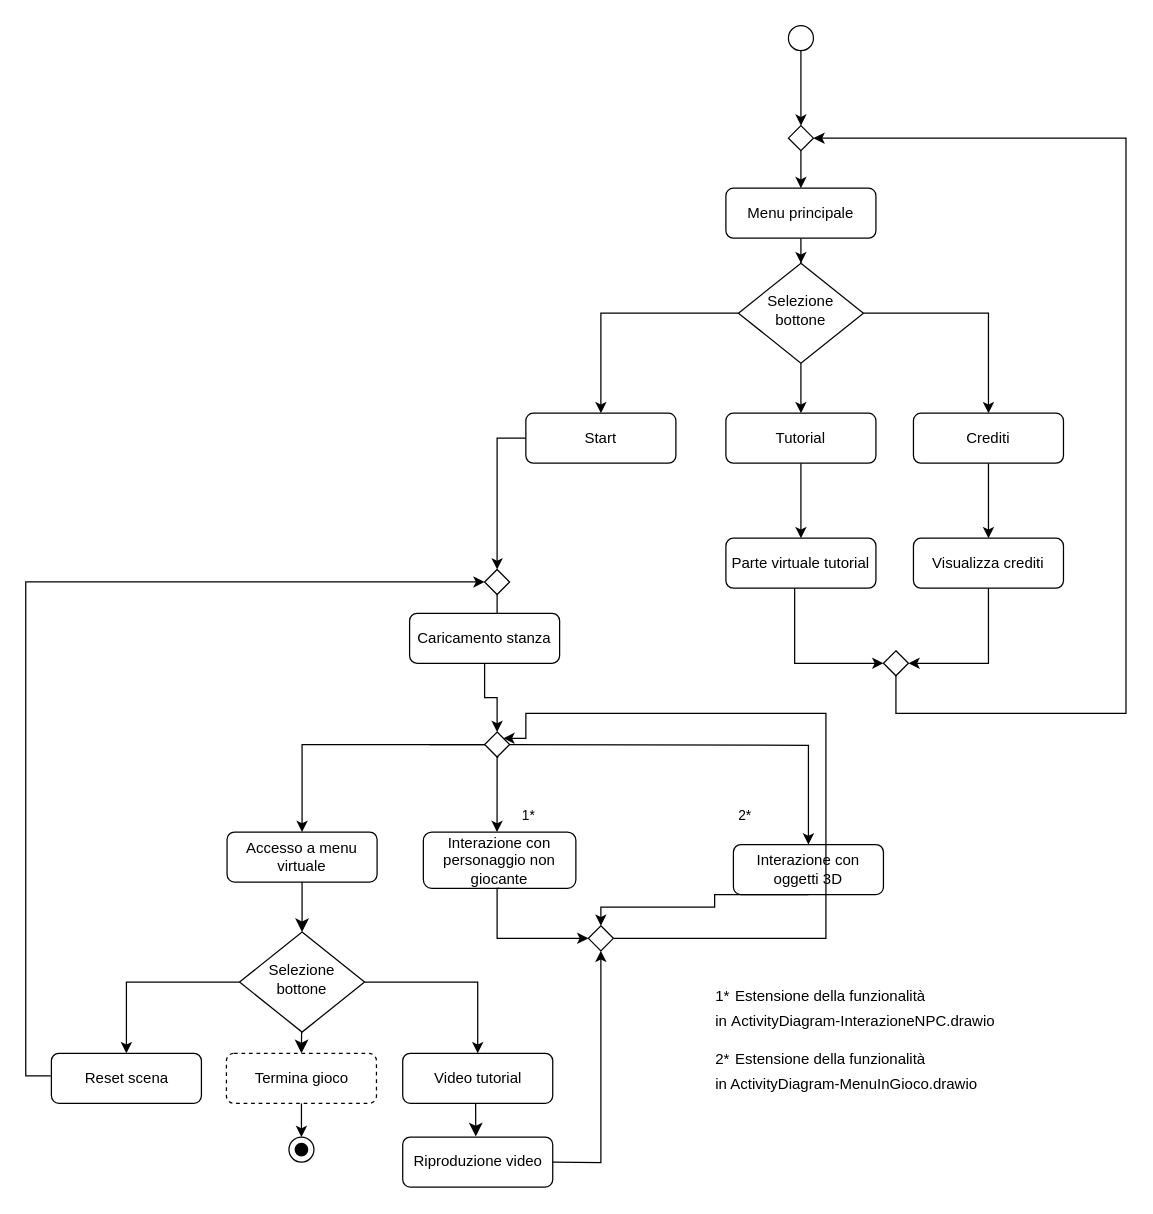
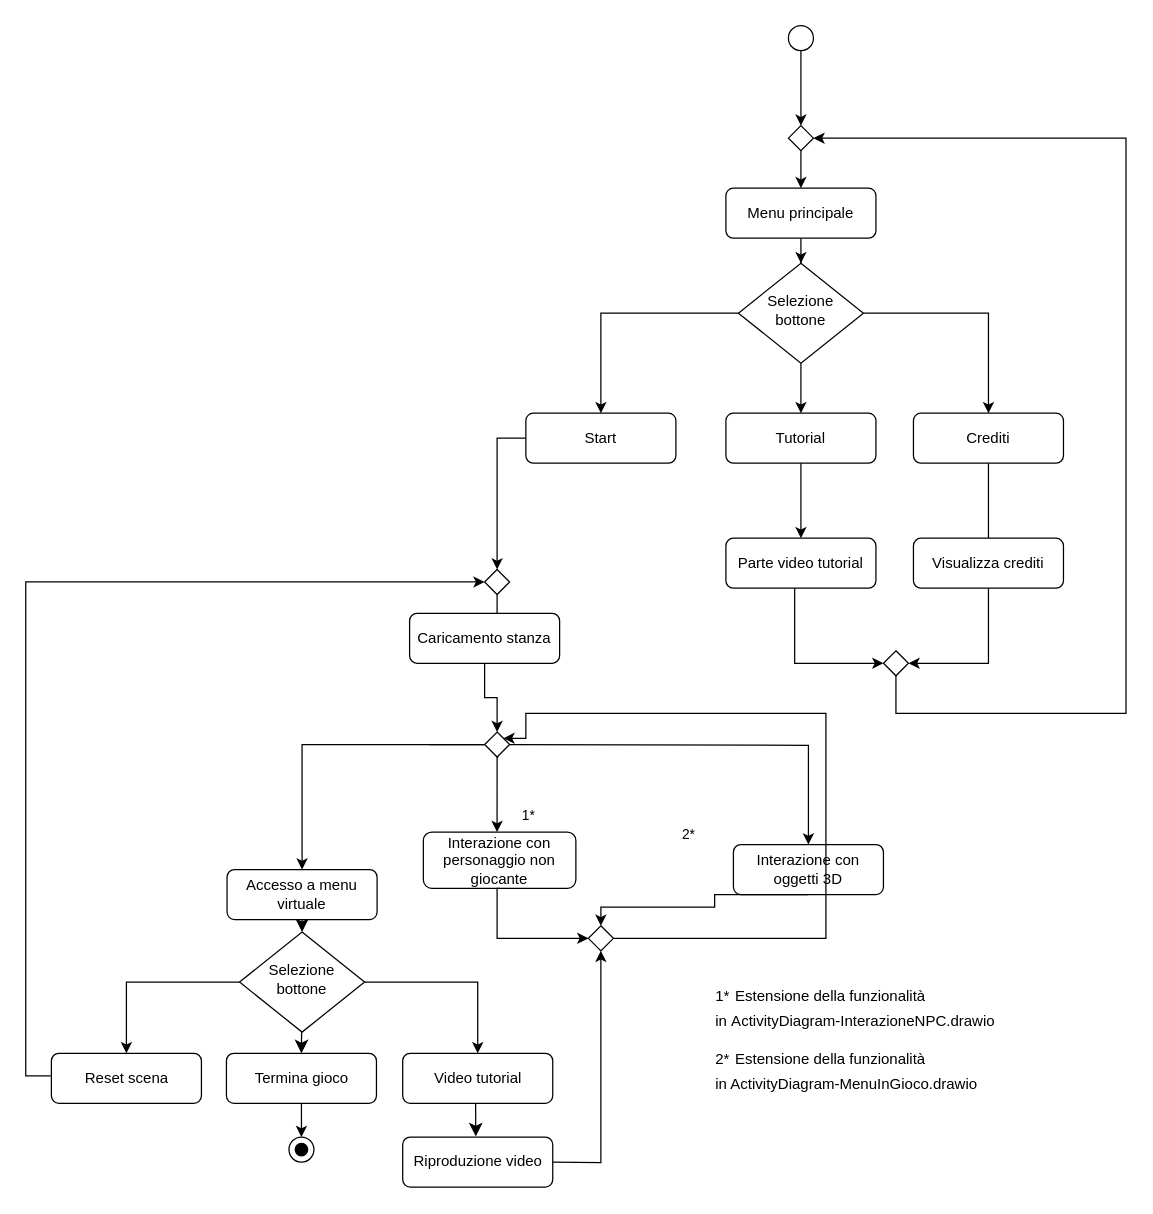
  <mxCell id="0" />
  <mxCell id="1" parent="0" />
  <mxCell id="2" value="" style="edgeStyle=orthogonalEdgeStyle;rounded=0;orthogonalLoop=1;jettySize=auto;html=1;" parent="1" source="3" target="13" edge="1"><mxGeometry relative="1" as="geometry" /></mxCell>
  <mxCell id="3" value="Menu principale" style="rounded=1;whiteSpace=wrap;html=1;fontSize=12;glass=0;strokeWidth=1;shadow=0;" parent="1" vertex="1"><mxGeometry x="580" y="150" width="120" height="40" as="geometry" /></mxCell>
  <mxCell id="4" style="edgeStyle=orthogonalEdgeStyle;rounded=0;orthogonalLoop=1;jettySize=auto;html=1;entryX=0.5;entryY=0;entryDx=0;entryDy=0;" parent="1" source="5" target="25" edge="1"><mxGeometry relative="1" as="geometry" /></mxCell>
  <mxCell id="5" value="Start" style="rounded=1;whiteSpace=wrap;html=1;fontSize=12;glass=0;strokeWidth=1;shadow=0;" parent="1" vertex="1"><mxGeometry y="330" width="120" height="40" as="geometry" x="420" /></mxCell>
  <mxCell id="6" style="edgeStyle=orthogonalEdgeStyle;rounded=0;orthogonalLoop=1;jettySize=auto;html=1;exitX=0.5;exitY=1;exitDx=0;exitDy=0;" parent="1" source="9" target="3" edge="1"><mxGeometry relative="1" as="geometry" /></mxCell>
  <mxCell id="7" value="" style="ellipse;whiteSpace=wrap;html=1;aspect=fixed;" parent="1" vertex="1"><mxGeometry x="630" y="20" width="20" height="20" as="geometry" /></mxCell>
  <mxCell id="8" value="" style="edgeStyle=orthogonalEdgeStyle;rounded=0;orthogonalLoop=1;jettySize=auto;html=1;exitX=0.5;exitY=1;exitDx=0;exitDy=0;" parent="1" source="7" target="9" edge="1"><mxGeometry relative="1" as="geometry"><mxPoint x="640" y="40" as="sourcePoint" /><mxPoint x="640" y="150" as="targetPoint" /></mxGeometry></mxCell>
  <mxCell id="9" value="" style="rhombus;whiteSpace=wrap;html=1;shadow=0;fontFamily=Helvetica;fontSize=12;align=center;strokeWidth=1;spacing=6;spacingTop=-4;" parent="1" vertex="1"><mxGeometry x="630" y="100" width="20" height="20" as="geometry" /></mxCell>
  <mxCell id="10" style="edgeStyle=orthogonalEdgeStyle;rounded=0;orthogonalLoop=1;jettySize=auto;html=1;entryX=0.5;entryY=0;entryDx=0;entryDy=0;" parent="1" source="13" target="5" edge="1"><mxGeometry relative="1" as="geometry" /></mxCell>
  <mxCell id="11" value="" style="edgeStyle=orthogonalEdgeStyle;rounded=0;orthogonalLoop=1;jettySize=auto;html=1;" parent="1" source="13" target="15" edge="1"><mxGeometry relative="1" as="geometry" /></mxCell>
  <mxCell id="12" style="edgeStyle=orthogonalEdgeStyle;rounded=0;orthogonalLoop=1;jettySize=auto;html=1;entryX=0.5;entryY=0;entryDx=0;entryDy=0;" parent="1" source="13" target="17" edge="1"><mxGeometry relative="1" as="geometry" /></mxCell>
  <mxCell id="13" value="Selezione bottone" style="rhombus;whiteSpace=wrap;html=1;shadow=0;fontFamily=Helvetica;fontSize=12;align=center;strokeWidth=1;spacing=6;spacingTop=-4;" parent="1" vertex="1"><mxGeometry x="590" y="210" width="100" height="80" as="geometry" /></mxCell>
  <mxCell id="14" value="" style="edgeStyle=orthogonalEdgeStyle;rounded=0;orthogonalLoop=1;jettySize=auto;html=1;" parent="1" source="15" target="19" edge="1"><mxGeometry relative="1" as="geometry" /></mxCell>
  <mxCell id="15" value="Tutorial" style="rounded=1;whiteSpace=wrap;html=1;fontSize=12;glass=0;strokeWidth=1;shadow=0;" parent="1" vertex="1"><mxGeometry x="580" y="330" width="120" height="40" as="geometry" /></mxCell>
- <mxCell id="16" value="" style="edgeStyle=orthogonalEdgeStyle;rounded=0;orthogonalLoop=1;jettySize=auto;html=1;" parent="1" source="17" target="21" edge="1"><mxGeometry relative="1" as="geometry" /></mxCell>
+ <mxCell id="16" value="" style="edgeStyle=orthogonalEdgeStyle;rounded=0;orthogonalLoop=1;jettySize=auto;html=1;endArrow=none;" parent="1" source="17" target="21" edge="1"><mxGeometry relative="1" as="geometry" /></mxCell>
  <mxCell id="17" value="Crediti" style="rounded=1;whiteSpace=wrap;html=1;fontSize=12;glass=0;strokeWidth=1;shadow=0;" parent="1" vertex="1"><mxGeometry x="730" y="330" width="120" height="40" as="geometry" /></mxCell>
  <mxCell id="18" style="edgeStyle=orthogonalEdgeStyle;rounded=0;orthogonalLoop=1;jettySize=auto;html=1;entryX=0;entryY=1;entryDx=0;entryDy=0;" parent="1" edge="1"><mxGeometry relative="1" as="geometry"><mxPoint x="635" y="465" as="sourcePoint" /><mxPoint x="706" y="530" as="targetPoint" /><Array as="points"><mxPoint x="635" y="530" /></Array></mxGeometry></mxCell>
- <mxCell id="19" value="Parte virtuale tutorial" style="rounded=1;whiteSpace=wrap;html=1;fontSize=12;glass=0;strokeWidth=1;shadow=0;" parent="1" vertex="1"><mxGeometry x="580" y="430" width="120" height="40" as="geometry" /></mxCell>
+ <mxCell id="19" value="Parte video tutorial" style="rounded=1;whiteSpace=wrap;html=1;fontSize=12;glass=0;strokeWidth=1;shadow=0;" parent="1" vertex="1"><mxGeometry x="580" y="430" width="120" height="40" as="geometry" /></mxCell>
  <mxCell id="20" style="edgeStyle=orthogonalEdgeStyle;rounded=0;orthogonalLoop=1;jettySize=auto;html=1;entryX=1;entryY=0.5;entryDx=0;entryDy=0;" parent="1" source="21" target="23" edge="1"><mxGeometry relative="1" as="geometry"><Array as="points"><mxPoint x="790" y="530" /></Array></mxGeometry></mxCell>
  <mxCell id="21" value="Visualizza crediti" style="rounded=1;whiteSpace=wrap;html=1;fontSize=12;glass=0;strokeWidth=1;shadow=0;" parent="1" vertex="1"><mxGeometry x="730" y="430" width="120" height="40" as="geometry" /></mxCell>
  <mxCell id="22" style="edgeStyle=orthogonalEdgeStyle;rounded=0;orthogonalLoop=1;jettySize=auto;html=1;entryX=1;entryY=0.5;entryDx=0;entryDy=0;" parent="1" source="23" target="9" edge="1"><mxGeometry relative="1" as="geometry"><Array as="points"><mxPoint x="716" y="570" /><mxPoint x="900" y="570" /><mxPoint x="900" y="110" /></Array></mxGeometry></mxCell>
  <mxCell id="23" value="" style="rhombus;whiteSpace=wrap;html=1;shadow=0;fontFamily=Helvetica;fontSize=12;align=center;strokeWidth=1;spacing=6;spacingTop=-4;" parent="1" vertex="1"><mxGeometry x="706" y="520" width="20" height="20" as="geometry" /></mxCell>
  <mxCell id="24" style="edgeStyle=orthogonalEdgeStyle;rounded=0;orthogonalLoop=1;jettySize=auto;html=1;entryX=0.5;entryY=0;entryDx=0;entryDy=0;" parent="1" source="25" target="27" edge="1"><mxGeometry relative="1" as="geometry" /></mxCell>
  <mxCell id="25" value="" style="rhombus;whiteSpace=wrap;html=1;shadow=0;fontFamily=Helvetica;fontSize=12;align=center;strokeWidth=1;spacing=6;spacingTop=-4;" parent="1" vertex="1"><mxGeometry x="387" y="455" width="20" height="20" as="geometry" /></mxCell>
  <mxCell id="26" value="" style="edgeStyle=orthogonalEdgeStyle;rounded=0;orthogonalLoop=1;jettySize=auto;html=1;" parent="1" source="27" target="30" edge="1"><mxGeometry relative="1" as="geometry" /></mxCell>
  <mxCell id="27" value="Caricamento stanza" style="rounded=1;whiteSpace=wrap;html=1;fontSize=12;glass=0;strokeWidth=1;shadow=0;" parent="1" vertex="1"><mxGeometry x="327" y="490" width="120" height="40" as="geometry" /></mxCell>
  <mxCell id="28" style="edgeStyle=orthogonalEdgeStyle;rounded=0;orthogonalLoop=1;jettySize=auto;html=1;entryX=0.5;entryY=0;entryDx=0;entryDy=0;" parent="1" source="30" target="32" edge="1"><mxGeometry relative="1" as="geometry" /></mxCell>
  <mxCell id="29" style="edgeStyle=orthogonalEdgeStyle;rounded=0;orthogonalLoop=1;jettySize=auto;html=1;entryX=0.5;entryY=0;entryDx=0;entryDy=0;" parent="1" target="34" edge="1"><mxGeometry relative="1" as="geometry"><mxPoint x="342.941" y="595.059" as="sourcePoint" /></mxGeometry></mxCell>
  <mxCell id="30" value="" style="rhombus;whiteSpace=wrap;html=1;shadow=0;fontFamily=Helvetica;fontSize=12;align=center;strokeWidth=1;spacing=6;spacingTop=-4;" parent="1" vertex="1"><mxGeometry x="387" y="585" width="20" height="20" as="geometry" /></mxCell>
  <mxCell id="31" value="" style="edgeStyle=none;curved=1;rounded=0;orthogonalLoop=1;jettySize=auto;html=1;fontSize=12;startSize=8;endSize=8;" parent="1" source="32" target="44" edge="1"><mxGeometry relative="1" as="geometry" /></mxCell>
- <mxCell id="32" value="Accesso a menu virtuale" style="rounded=1;whiteSpace=wrap;html=1;fontSize=12;glass=0;strokeWidth=1;shadow=0;" parent="1" vertex="1"><mxGeometry x="181" y="665" width="120" height="40" as="geometry" /></mxCell>
+ <mxCell id="32" value="Accesso a menu virtuale" style="rounded=1;whiteSpace=wrap;html=1;fontSize=12;glass=0;strokeWidth=1;shadow=0;" parent="1" vertex="1"><mxGeometry x="181" y="695" width="120" height="40" as="geometry" /></mxCell>
  <mxCell id="33" value="Interazione con personaggio non giocante" style="rounded=1;whiteSpace=wrap;html=1;fontSize=12;glass=0;strokeWidth=1;shadow=0;" parent="1" vertex="1"><mxGeometry x="338" y="665" width="122" height="45" as="geometry" /></mxCell>
  <mxCell id="34" value="Interazione con oggetti 3D" style="rounded=1;whiteSpace=wrap;html=1;fontSize=12;glass=0;strokeWidth=1;shadow=0;" parent="1" vertex="1"><mxGeometry x="586" y="675" width="120" height="40" as="geometry" /></mxCell>
  <mxCell id="35" style="edgeStyle=orthogonalEdgeStyle;rounded=0;orthogonalLoop=1;jettySize=auto;html=1;entryX=0.458;entryY=0.25;entryDx=0;entryDy=0;entryPerimeter=0;exitX=0.5;exitY=1;exitDx=0;exitDy=0;" parent="1" edge="1"><mxGeometry relative="1" as="geometry"><mxPoint x="398" y="605" as="sourcePoint" /><mxPoint x="396.96" y="665" as="targetPoint" /><Array as="points"><mxPoint x="397" y="605" /></Array></mxGeometry></mxCell>
  <mxCell id="36" value="Video tutorial" style="rounded=1;whiteSpace=wrap;html=1;fontSize=12;glass=0;strokeWidth=1;shadow=0;" parent="1" vertex="1"><mxGeometry x="321.5" y="842" width="120" height="40" as="geometry" /></mxCell>
  <mxCell id="37" value="Reset scena" style="rounded=1;whiteSpace=wrap;html=1;fontSize=12;glass=0;strokeWidth=1;shadow=0;" parent="1" vertex="1"><mxGeometry x="40.5" y="842" width="120" height="40" as="geometry" /></mxCell>
  <mxCell id="38" value="" style="rhombus;whiteSpace=wrap;html=1;shadow=0;fontFamily=Helvetica;fontSize=12;align=center;strokeWidth=1;spacing=6;spacingTop=-4;" parent="1" vertex="1"><mxGeometry x="470" y="740" width="20" height="20" as="geometry" /></mxCell>
  <mxCell id="39" value="" style="edgeStyle=orthogonalEdgeStyle;rounded=0;orthogonalLoop=1;jettySize=auto;html=1;" parent="1" source="40" target="41" edge="1"><mxGeometry relative="1" as="geometry" /></mxCell>
- <mxCell id="40" value="Termina gioco" style="rounded=1;whiteSpace=wrap;html=1;fontSize=12;glass=0;strokeWidth=1;shadow=0;dashed=1;" parent="1" vertex="1"><mxGeometry x="180.5" y="842" width="120" height="40" as="geometry" /></mxCell>
+ <mxCell id="40" value="Termina gioco" style="rounded=1;whiteSpace=wrap;html=1;fontSize=12;glass=0;strokeWidth=1;shadow=0;" parent="1" vertex="1"><mxGeometry x="180.5" y="842" width="120" height="40" as="geometry" /></mxCell>
  <mxCell id="41" value="" style="ellipse;whiteSpace=wrap;html=1;aspect=fixed;" parent="1" vertex="1"><mxGeometry x="230.5" y="909" width="20" height="20" as="geometry" /></mxCell>
  <mxCell id="42" value="" style="ellipse;whiteSpace=wrap;html=1;aspect=fixed;fillColor=#000000;" parent="1" vertex="1"><mxGeometry x="235.5" y="914" width="10" height="10" as="geometry" /></mxCell>
  <mxCell id="43" style="edgeStyle=none;curved=1;rounded=0;orthogonalLoop=1;jettySize=auto;html=1;entryX=0.5;entryY=0;entryDx=0;entryDy=0;fontSize=12;startSize=8;endSize=8;" parent="1" target="40" edge="1"><mxGeometry relative="1" as="geometry"><mxPoint x="240.735" y="806.788" as="sourcePoint" /></mxGeometry></mxCell>
  <mxCell id="44" value="Selezione bottone" style="rhombus;whiteSpace=wrap;html=1;shadow=0;fontFamily=Helvetica;fontSize=12;align=center;strokeWidth=1;spacing=6;spacingTop=-4;" parent="1" vertex="1"><mxGeometry x="191" y="745" width="100" height="80" as="geometry" /></mxCell>
  <mxCell id="45" style="edgeStyle=orthogonalEdgeStyle;rounded=0;orthogonalLoop=1;jettySize=auto;html=1;entryX=0.5;entryY=0;entryDx=0;entryDy=0;exitX=1;exitY=0.5;exitDx=0;exitDy=0;" parent="1" source="44" target="36" edge="1"><mxGeometry relative="1" as="geometry"><mxPoint x="291.001" y="744.999" as="sourcePoint" /><mxPoint x="519.06" y="814.94" as="targetPoint" /></mxGeometry></mxCell>
  <mxCell id="46" style="edgeStyle=orthogonalEdgeStyle;rounded=0;orthogonalLoop=1;jettySize=auto;html=1;entryX=0.5;entryY=0;entryDx=0;entryDy=0;exitX=0;exitY=0.5;exitDx=0;exitDy=0;" parent="1" source="44" target="37" edge="1"><mxGeometry relative="1" as="geometry"><mxPoint x="191" y="780" as="sourcePoint" /><mxPoint x="46" y="850" as="targetPoint" /></mxGeometry></mxCell>
  <mxCell id="47" style="edgeStyle=orthogonalEdgeStyle;rounded=0;orthogonalLoop=1;jettySize=auto;html=1;entryX=0;entryY=0.5;entryDx=0;entryDy=0;" parent="1" target="25" edge="1"><mxGeometry relative="1" as="geometry"><mxPoint x="40" y="860" as="sourcePoint" /><mxPoint x="-83" y="870" as="targetPoint" /><Array as="points"><mxPoint x="30" y="860" /><mxPoint x="20" y="860" /><mxPoint x="20" y="465" /></Array></mxGeometry></mxCell>
  <mxCell id="48" value="Riproduzione video" style="rounded=1;whiteSpace=wrap;html=1;fontSize=12;glass=0;strokeWidth=1;shadow=0;" parent="1" vertex="1"><mxGeometry x="321.5" y="909" width="120" height="40" as="geometry" /></mxCell>
  <mxCell id="49" style="edgeStyle=none;curved=1;rounded=0;orthogonalLoop=1;jettySize=auto;html=1;entryX=0.487;entryY=-0.013;entryDx=0;entryDy=0;entryPerimeter=0;fontSize=12;startSize=8;endSize=8;exitX=0.486;exitY=1.002;exitDx=0;exitDy=0;exitPerimeter=0;" parent="1" source="36" target="48" edge="1"><mxGeometry relative="1" as="geometry" /></mxCell>
  <mxCell id="50" style="edgeStyle=orthogonalEdgeStyle;rounded=0;orthogonalLoop=1;jettySize=auto;html=1;entryX=0.5;entryY=0;entryDx=0;entryDy=0;exitX=0.5;exitY=1;exitDx=0;exitDy=0;" parent="1" source="34" target="38" edge="1"><mxGeometry relative="1" as="geometry"><mxPoint x="590.001" y="809.999" as="sourcePoint" /><mxPoint x="818.06" y="879.94" as="targetPoint" /><Array as="points"><mxPoint x="571" y="725" /><mxPoint x="480" y="725" /></Array></mxGeometry></mxCell>
  <mxCell id="51" style="edgeStyle=orthogonalEdgeStyle;rounded=0;orthogonalLoop=1;jettySize=auto;html=1;entryX=0;entryY=0.5;entryDx=0;entryDy=0;exitX=0.5;exitY=1;exitDx=0;exitDy=0;" parent="1" source="33" target="38" edge="1"><mxGeometry relative="1" as="geometry"><mxPoint x="525.49" y="767.5" as="sourcePoint" /><mxPoint x="434.49" y="802.5" as="targetPoint" /><Array as="points"><mxPoint x="397" y="750" /></Array></mxGeometry></mxCell>
  <mxCell id="52" style="edgeStyle=orthogonalEdgeStyle;rounded=0;orthogonalLoop=1;jettySize=auto;html=1;entryX=0.5;entryY=1;entryDx=0;entryDy=0;" parent="1" target="38" edge="1"><mxGeometry relative="1" as="geometry"><mxPoint x="441.501" y="928.999" as="sourcePoint" /><mxPoint x="669.56" y="998.94" as="targetPoint" /></mxGeometry></mxCell>
  <mxCell id="53" style="edgeStyle=orthogonalEdgeStyle;rounded=0;orthogonalLoop=1;jettySize=auto;html=1;exitX=1;exitY=0.5;exitDx=0;exitDy=0;entryX=1;entryY=0;entryDx=0;entryDy=0;" parent="1" source="38" target="30" edge="1"><mxGeometry relative="1" as="geometry"><Array as="points"><mxPoint x="660" y="750" /><mxPoint x="660" y="570" /><mxPoint y="570" x="420" /><mxPoint y="590" x="420" /></Array><mxPoint x="506" y="750" as="sourcePoint" /><mxPoint x="410" y="580" as="targetPoint" /></mxGeometry></mxCell>
  <mxCell id="54" value="&lt;font style=&quot;font-size: 11px;&quot;&gt;1*&lt;/font&gt;" style="text;html=1;align=center;verticalAlign=middle;resizable=0;points=[];autosize=1;strokeColor=none;fillColor=none;fontSize=16;" parent="1" vertex="1"><mxGeometry x="407" y="635" width="30" height="30" as="geometry" /></mxCell>
- <mxCell id="55" value="&lt;font style=&quot;font-size: 11px;&quot;&gt;2*&lt;/font&gt;" style="text;html=1;align=center;verticalAlign=middle;resizable=0;points=[];autosize=1;strokeColor=none;fillColor=none;fontSize=16;" parent="1" vertex="1"><mxGeometry x="580" y="635" width="30" height="30" as="geometry" /></mxCell>
+ <mxCell id="55" value="&lt;font style=&quot;font-size: 11px;&quot;&gt;2*&lt;/font&gt;" style="text;html=1;align=center;verticalAlign=middle;resizable=0;points=[];autosize=1;strokeColor=none;fillColor=none;fontSize=16;" parent="1" vertex="1"><mxGeometry x="535" y="650" width="30" height="30" as="geometry" /></mxCell>
  <mxCell id="56" value="&lt;font style=&quot;font-size: 12px;&quot;&gt;1*&lt;/font&gt; &lt;font style=&quot;font-size: 12px;&quot;&gt;Estensione &lt;/font&gt;&lt;font style=&quot;font-size: 12px;&quot;&gt;della funzionalità &lt;/font&gt;&lt;br&gt;&lt;div style=&quot;&quot;&gt;&lt;span style=&quot;background-color: transparent; color: light-dark(rgb(0, 0, 0), rgb(255, 255, 255));&quot;&gt;&lt;font style=&quot;font-size: 12px;&quot;&gt;in&amp;nbsp;ActivityDiagram-InterazioneNPC.drawio&amp;nbsp;&lt;/font&gt;&lt;/span&gt;&lt;span style=&quot;background-color: transparent; color: rgba(0, 0, 0, 0); font-family: monospace; font-size: 0px;&quot;&gt;%3CmxGraphModel%3E%3Croot%3E%3CmxCell%20id%3D%220%22%2F%3E%3CmxCell%20id%3D%221%22%20parent%3D%220%22%2F%3E%3CmxCell%20id%3D%222%22%20value%3D%22%26lt%3Bfont%20style%3D%26quot%3Bfont-size%3A%2011px%3B%26quot%3B%26gt%3B1*%26lt%3B%2Ffont%26gt%3B%22%20style%3D%22text%3Bhtml%3D1%3Balign%3Dcenter%3BverticalAlign%3Dmiddle%3Bresizable%3D0%3Bpoints%3D%5B%5D%3Bautosize%3D1%3BstrokeColor%3Dnone%3BfillColor%3Dnone%3BfontSize%3D16%3B%22%20vertex%3D%221%22%20parent%3D%221%22%3E%3CmxGeometry%20x%3D%22-13%22%20y%3D%22645%22%20width%3D%2230%22%20height%3D%2230%22%20as%3D%22geometry%22%2F%3E%3C%2FmxCell%3E%3C%2Froot%3E%3C%2FmxGraphModel%3E&lt;/span&gt;&lt;/div&gt;" style="text;html=1;align=left;verticalAlign=middle;resizable=0;points=[];autosize=1;strokeColor=none;fillColor=none;fontSize=16;" parent="1" vertex="1"><mxGeometry x="570" y="780" width="250" height="50" as="geometry" /></mxCell>
  <mxCell id="57" value="&lt;font style=&quot;font-size: 12px;&quot;&gt;2*&lt;/font&gt; &lt;font style=&quot;font-size: 12px;&quot;&gt;Estensione &lt;/font&gt;&lt;font style=&quot;font-size: 12px;&quot;&gt;della funzionalità&amp;nbsp;&lt;/font&gt;&lt;font style=&quot;font-size: 12px;&quot;&gt;&lt;font&gt;&lt;br&gt;&lt;/font&gt;&lt;/font&gt;&lt;span style=&quot;background-color: transparent;&quot;&gt;&lt;span style=&quot;font-size: 12px;&quot;&gt;&lt;font&gt;in ActivityDiagram-MenuInGioco.drawio&lt;/font&gt;&lt;/span&gt;&lt;span style=&quot;font-size: 12px;&quot;&gt;&amp;nbsp;&lt;/span&gt;&lt;/span&gt;&lt;span style=&quot;background-color: transparent; color: rgba(0, 0, 0, 0); font-family: monospace; font-size: 0px;&quot;&gt;%3CmxGraphModel%3E%3Croot%3E%3CmxCell%20id%3D%220%22%2F%3E%3CmxCell%20id%3D%221%22%20parent%3D%220%22%2F%3E%3CmxCell%20id%3D%222%22%20value%3D%22%26lt%3Bfont%20style%3D%26quot%3Bfont-size%3A%2011px%3B%26quot%3B%26gt%3B1*%26lt%3B%2Ffont%26gt%3B%22%20style%3D%22text%3Bhtml%3D1%3Balign%3Dcenter%3BverticalAlign%3Dmiddle%3Bresizable%3D0%3Bpoints%3D%5B%5D%3Bautosize%3D1%3BstrokeColor%3Dnone%3BfillColor%3Dnone%3BfontSize%3D16%3B%22%20vertex%3D%221%22%20parent%3D%221%22%3E%3CmxGeometry%20x%3D%22-13%22%20y%3D%22645%22%20width%3D%2230%22%20height%3D%2230%22%20as%3D%22geometry%22%2F%3E%3C%2FmxCell%3E%3C%2Froot%3E%3C%2FmxGraphModel%3E&lt;/span&gt;" style="text;html=1;align=left;verticalAlign=middle;resizable=0;points=[];autosize=1;strokeColor=none;fillColor=none;fontSize=16;" parent="1" vertex="1"><mxGeometry x="570" y="830" width="240" height="50" as="geometry" /></mxCell>
